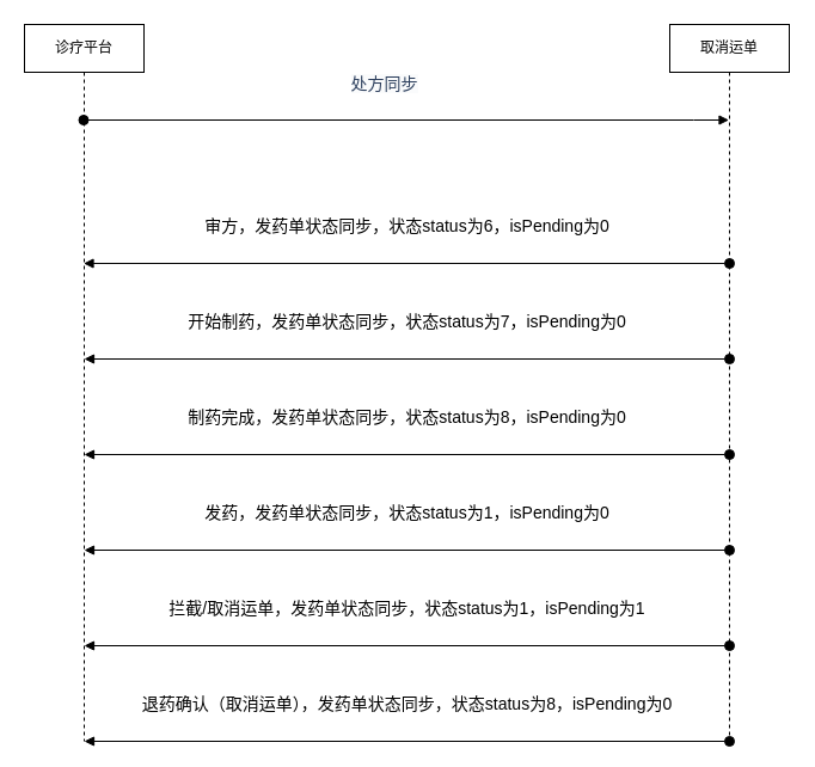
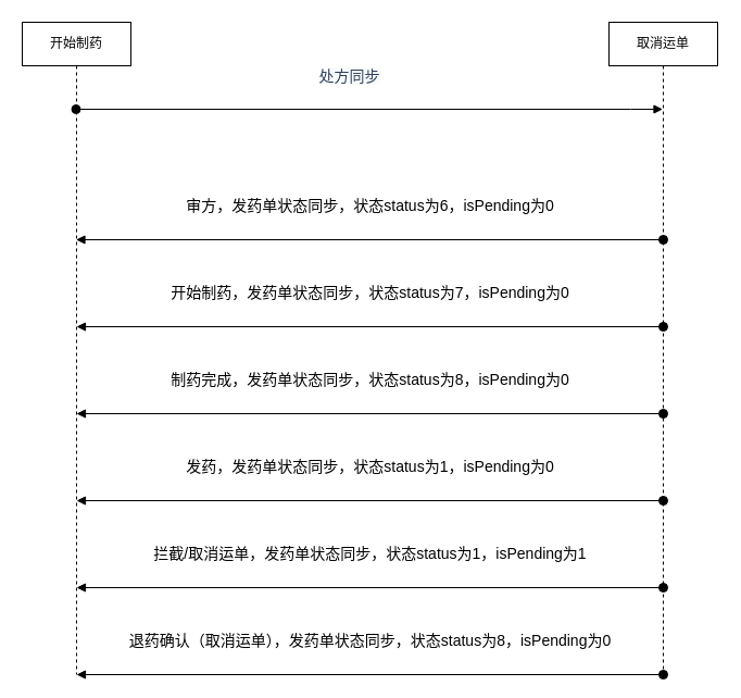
  <mxCell id="0" />
  <mxCell id="1" parent="0" />
- <mxCell id="2" value="诊疗平台" style="shape=umlLifeline;perimeter=lifelinePerimeter;whiteSpace=wrap;html=1;container=1;dropTarget=0;collapsible=0;recursiveResize=0;outlineConnect=0;portConstraint=eastwest;newEdgeStyle={&quot;curved&quot;:0,&quot;rounded&quot;:0};" vertex="1" parent="1"><mxGeometry x="20" y="20" width="100" height="600" as="geometry" /></mxCell>
+ <mxCell id="2" value="开始制药" style="shape=umlLifeline;perimeter=lifelinePerimeter;whiteSpace=wrap;html=1;container=1;dropTarget=0;collapsible=0;recursiveResize=0;outlineConnect=0;portConstraint=eastwest;newEdgeStyle={&quot;curved&quot;:0,&quot;rounded&quot;:0};" vertex="1" parent="1"><mxGeometry x="20" y="20" width="100" height="600" as="geometry" /></mxCell>
  <mxCell id="3" value="取消运单" style="shape=umlLifeline;perimeter=lifelinePerimeter;whiteSpace=wrap;html=1;container=1;dropTarget=0;collapsible=0;recursiveResize=0;outlineConnect=0;portConstraint=eastwest;newEdgeStyle={&quot;curved&quot;:0,&quot;rounded&quot;:0};" vertex="1" parent="1"><mxGeometry x="560" y="20" width="100" height="600" as="geometry" /></mxCell>
  <mxCell id="4" value="&lt;span style=&quot;color: rgb(46, 64, 94); font-family: &amp;quot;Helvetica Neue&amp;quot;, &amp;quot;Luxi Sans&amp;quot;, &amp;quot;DejaVu Sans&amp;quot;, &amp;quot;Hiragino Sans GB&amp;quot;, &amp;quot;Microsoft Yahei&amp;quot;, sans-serif, &amp;quot;Apple Color Emoji&amp;quot;, &amp;quot;Segoe UI Emoji&amp;quot;, &amp;quot;Noto Color Emoji&amp;quot;, &amp;quot;Segoe UI Symbol&amp;quot;, &amp;quot;Android Emoji&amp;quot;, EmojiSymbols; font-variant-ligatures: no-common-ligatures; text-align: left; white-space-collapse: preserve; background-color: rgb(250, 251, 252);&quot;&gt;&lt;font style=&quot;font-size: 14px;&quot;&gt;处方同步&lt;/font&gt;&lt;/span&gt;" style="html=1;verticalAlign=bottom;startArrow=oval;startFill=1;endArrow=block;startSize=8;curved=0;rounded=0;" edge="1" parent="1"><mxGeometry x="-0.072" y="20" width="60" relative="1" as="geometry"><mxPoint x="69.5" y="100" as="sourcePoint" /><mxPoint x="609.5" y="100" as="targetPoint" /><Array as="points"><mxPoint x="580" y="100" /></Array><mxPoint as="offset" /></mxGeometry></mxCell>
  <mxCell id="5" value="&lt;font style=&quot;font-size: 14px;&quot;&gt;审方，发药单状态同步，状态status为6，isPending为0&lt;/font&gt;" style="html=1;verticalAlign=bottom;startArrow=oval;startFill=1;endArrow=block;startSize=8;curved=0;rounded=0;" edge="1" parent="1" target="2"><mxGeometry x="-0.001" y="-20" width="60" relative="1" as="geometry"><mxPoint x="610" y="220" as="sourcePoint" /><mxPoint x="750" y="220" as="targetPoint" /><mxPoint as="offset" /></mxGeometry></mxCell>
  <mxCell id="6" value="&lt;font style=&quot;font-size: 14px;&quot;&gt;开始制药，发药单状态同步&lt;/font&gt;&lt;span style=&quot;font-size: 14px;&quot;&gt;，状态status为7，isPending为0&lt;/span&gt;" style="html=1;verticalAlign=bottom;startArrow=oval;startFill=1;endArrow=block;startSize=8;curved=0;rounded=0;" edge="1" parent="1"><mxGeometry y="-20" width="60" relative="1" as="geometry"><mxPoint x="610" y="300" as="sourcePoint" /><mxPoint x="70" y="300" as="targetPoint" /><mxPoint as="offset" /></mxGeometry></mxCell>
  <mxCell id="7" value="&lt;font style=&quot;font-size: 14px;&quot;&gt;制药完成，发药单状态同步&lt;/font&gt;&lt;span style=&quot;font-size: 14px;&quot;&gt;，状态status为8，isPending为0&lt;/span&gt;" style="html=1;verticalAlign=bottom;startArrow=oval;startFill=1;endArrow=block;startSize=8;curved=0;rounded=0;" edge="1" parent="1"><mxGeometry y="-20" width="60" relative="1" as="geometry"><mxPoint x="610" y="380" as="sourcePoint" /><mxPoint x="70" y="380" as="targetPoint" /><mxPoint as="offset" /></mxGeometry></mxCell>
  <mxCell id="8" value="&lt;font style=&quot;font-size: 14px;&quot;&gt;发药，发药单状态同步&lt;/font&gt;&lt;span style=&quot;font-size: 14px;&quot;&gt;，状态status为1，isPending为0&lt;/span&gt;" style="html=1;verticalAlign=bottom;startArrow=oval;startFill=1;endArrow=block;startSize=8;curved=0;rounded=0;" edge="1" parent="1"><mxGeometry y="-20" width="60" relative="1" as="geometry"><mxPoint x="610" y="460" as="sourcePoint" /><mxPoint x="70" y="460" as="targetPoint" /><mxPoint as="offset" /></mxGeometry></mxCell>
  <mxCell id="9" value="&lt;font style=&quot;font-size: 14px;&quot;&gt;拦截/取消运单，发药单状态同步&lt;/font&gt;&lt;span style=&quot;font-size: 14px;&quot;&gt;，状态status为1，isPending为1&lt;/span&gt;" style="html=1;verticalAlign=bottom;startArrow=oval;startFill=1;endArrow=block;startSize=8;curved=0;rounded=0;" edge="1" parent="1"><mxGeometry y="-20" width="60" relative="1" as="geometry"><mxPoint x="610" y="540" as="sourcePoint" /><mxPoint x="70" y="540" as="targetPoint" /><mxPoint as="offset" /></mxGeometry></mxCell>
  <mxCell id="10" value="&lt;font style=&quot;font-size: 14px;&quot;&gt;退药确认（取消运单），发药单状态同步&lt;/font&gt;&lt;span style=&quot;font-size: 14px;&quot;&gt;，状态status为8，isPending为0&lt;/span&gt;" style="html=1;verticalAlign=bottom;startArrow=oval;startFill=1;endArrow=block;startSize=8;curved=0;rounded=0;" edge="1" parent="1"><mxGeometry y="-20" width="60" relative="1" as="geometry"><mxPoint x="610" y="620" as="sourcePoint" /><mxPoint x="70" y="620" as="targetPoint" /><mxPoint as="offset" /></mxGeometry></mxCell>
